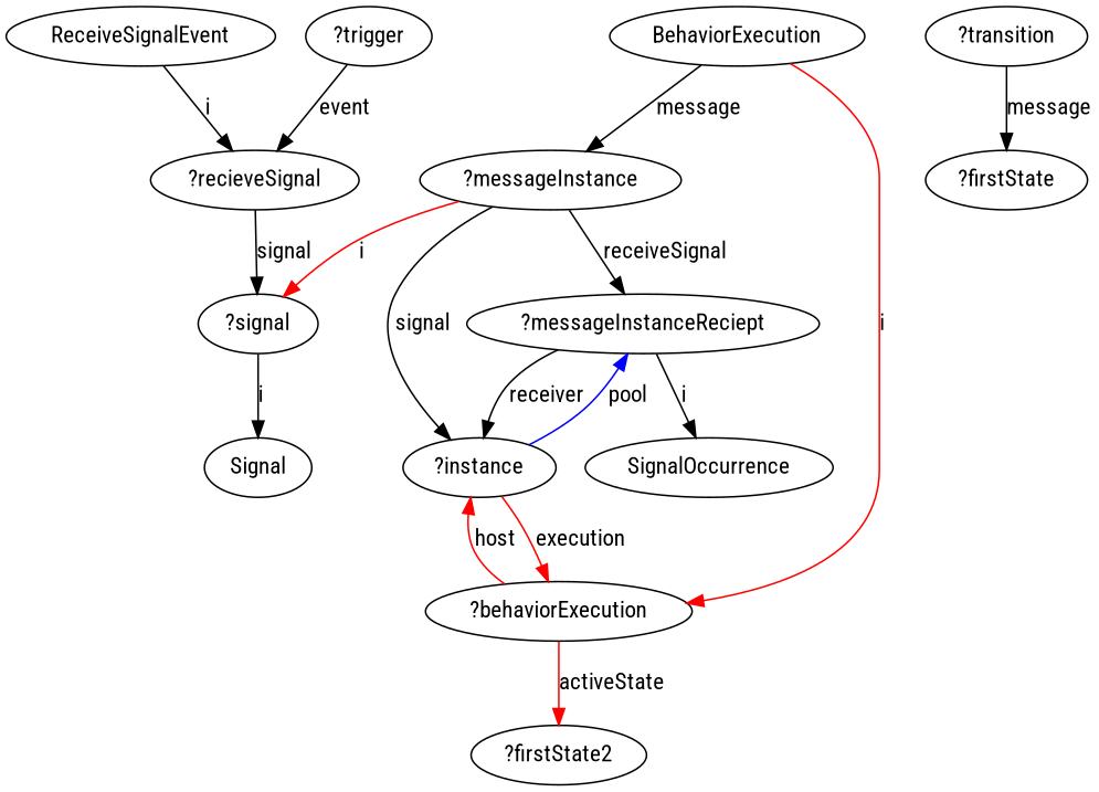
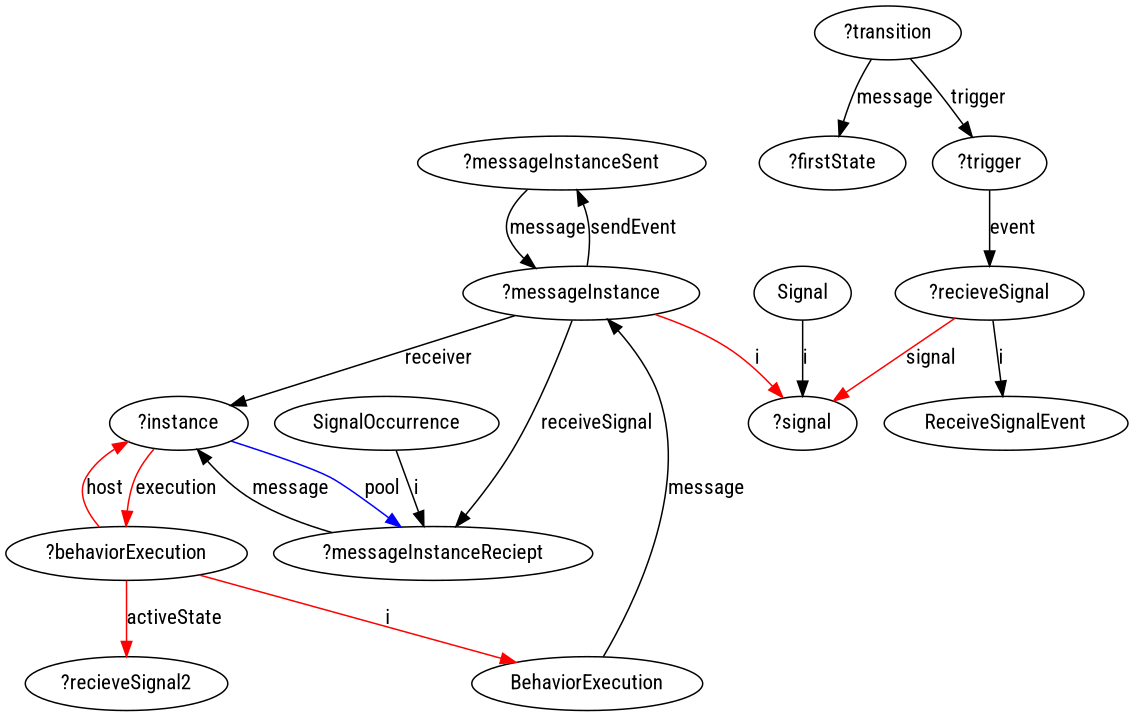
  digraph {
    fontname="Roboto Condensed"
    node [fontname="Roboto Condensed"]
    edge [fontname="Roboto Condensed"]
+   "?messageInstanceSent"
    "?messageInstance"
    "?signal"
    "?messageInstanceReciept"
    "?instance"
    "?recieveSignal"
    ReceiveSignalEvent
    Signal
    SignalOccurrence
    "?behaviorExecution"
-   "?firstState2"
+   "?firstState2" [label="?recieveSignal2"]
    BehaviorExecution
    "?transition"
    "?firstState"
    "?trigger"
+   "?messageInstanceSent" -> "?messageInstance" [label=message]
+   "?messageInstance" -> "?messageInstanceSent" [label=sendEvent]
    "?messageInstance" -> "?signal" [color=red label=i]
    "?messageInstance" -> "?messageInstanceReciept" [label=receiveSignal]
-   "?messageInstance" -> "?instance" [label=signal]
-   "?signal" -> Signal [label=i]
-   "?messageInstanceReciept" -> "?instance" [label=receiver]
-   "?messageInstanceReciept" -> SignalOccurrence [label=i]
+   "?messageInstance" -> "?instance" [label=receiver]
+   Signal -> "?signal" [label=i]
+   "?messageInstanceReciept" -> "?instance" [label=message]
+   SignalOccurrence -> "?messageInstanceReciept" [label=i]
    "?instance" -> "?messageInstanceReciept" [color=blue label=pool]
    "?instance" -> "?behaviorExecution" [color=red label=execution]
-   "?recieveSignal" -> "?signal" [label=signal]
-   ReceiveSignalEvent -> "?recieveSignal" [label=i]
+   "?recieveSignal" -> "?signal" [label=signal color=red]
+   "?recieveSignal" -> ReceiveSignalEvent [label=i]
    "?behaviorExecution" -> "?instance" [color=red label=host]
    "?behaviorExecution" -> "?firstState2" [color=red label=activeState]
-   BehaviorExecution -> "?behaviorExecution" [color=red label=i]
+   "?behaviorExecution" -> BehaviorExecution [color=red label=i]
    BehaviorExecution -> "?messageInstance" [label=message]
    "?transition" -> "?firstState" [label=message]
+   "?transition" -> "?trigger" [label=trigger]
    "?trigger" -> "?recieveSignal" [label=event]
  }
